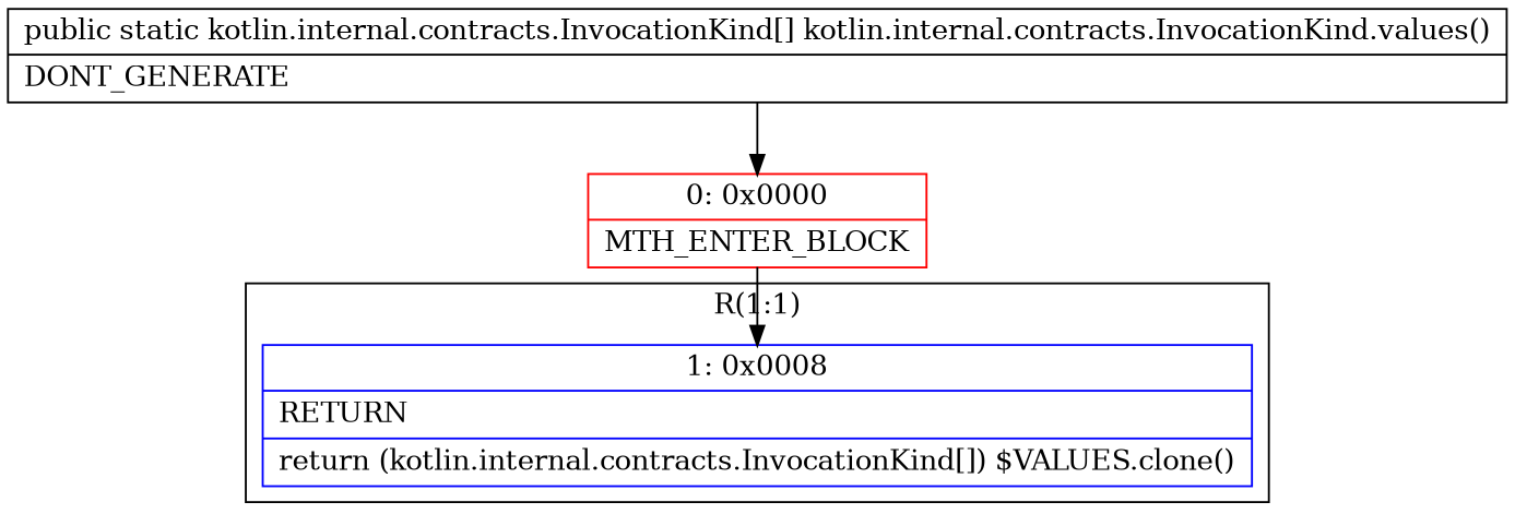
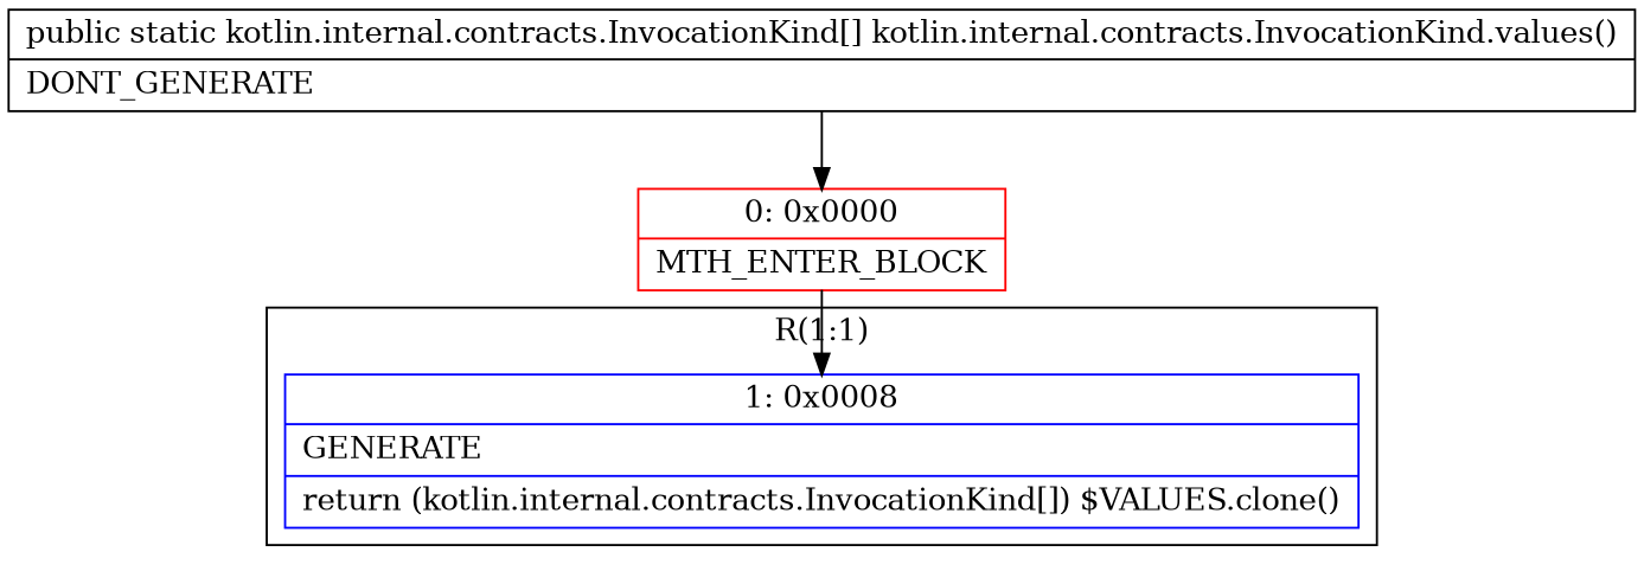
  digraph {
    node [shape=record]
-   n1 [color=blue label="{1\:\ 0x0008|RETURN\l|return (kotlin.internal.contracts.InvocationKind[]) $VALUES.clone()\l}"]
+   n1 [color=blue label="{1\:\ 0x0008|GENERATE\l|return (kotlin.internal.contracts.InvocationKind[]) $VALUES.clone()\l}"]
    n2 [color=red label="{0\:\ 0x0000|MTH_ENTER_BLOCK\l}"]
    n3 [label="{public static kotlin.internal.contracts.InvocationKind[] kotlin.internal.contracts.InvocationKind.values()  | DONT_GENERATE\l}"]
    subgraph cluster_1 {
      label="R(1:1)"
      n1
    }
    n2 -> n1
    n3 -> n2
  }
